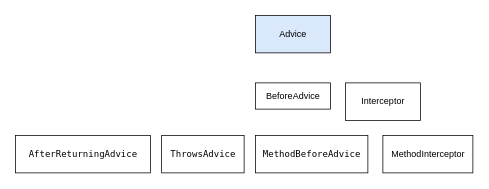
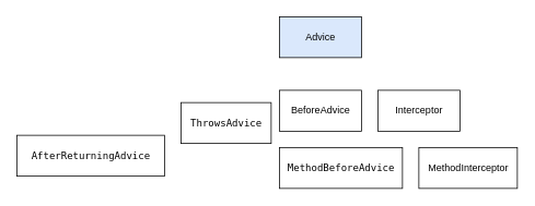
  <mxCell id="0" />
  <mxCell id="1" parent="0" />
  <mxCell id="2" value="Advice" style="html=1;fillColor=#dae8fc;" vertex="1" parent="1"><mxGeometry x="340" y="20" width="100" height="50" as="geometry" /></mxCell>
- <mxCell id="3" value="BeforeAdvice" style="html=1;" vertex="1" parent="1"><mxGeometry x="340" y="110" width="100" height="35" as="geometry" /></mxCell>
+ <mxCell id="3" value="BeforeAdvice" style="html=1;" vertex="1" parent="1"><mxGeometry x="340" y="110" width="100" height="50" as="geometry" /></mxCell>
  <mxCell id="4" value="Interceptor" style="html=1;" vertex="1" parent="1"><mxGeometry x="460" y="110" width="100" height="50" as="geometry" /></mxCell>
  <mxCell id="5" value="MethodInterceptor" style="html=1;" vertex="1" parent="1"><mxGeometry x="510" y="180" width="120" height="50" as="geometry" /></mxCell>
- <mxCell id="6" value="&lt;pre&gt;AfterReturningAdvice&lt;/pre&gt;" style="html=1;" vertex="1" parent="1"><mxGeometry x="20" y="180" width="180" height="50" as="geometry" /></mxCell>
- <mxCell id="7" value="&lt;pre&gt;&lt;pre&gt;ThrowsAdvice&lt;/pre&gt;&lt;/pre&gt;" style="html=1;" vertex="1" parent="1"><mxGeometry x="215" y="180" width="110" height="50" as="geometry" /></mxCell>
+ <mxCell id="6" value="&lt;pre&gt;AfterReturningAdvice&lt;/pre&gt;" style="html=1;" vertex="1" parent="1"><mxGeometry x="20" y="165" width="180" height="50" as="geometry" /></mxCell>
+ <mxCell id="7" value="&lt;pre&gt;&lt;pre&gt;ThrowsAdvice&lt;/pre&gt;&lt;/pre&gt;" style="html=1;" vertex="1" parent="1"><mxGeometry x="220" y="125" width="110" height="50" as="geometry" /></mxCell>
  <mxCell id="8" value="&lt;pre&gt;&lt;pre&gt;&lt;pre&gt;MethodBeforeAdvice&lt;/pre&gt;&lt;/pre&gt;&lt;/pre&gt;" style="html=1;" vertex="1" parent="1"><mxGeometry x="340" y="180" width="150" height="50" as="geometry" /></mxCell>
